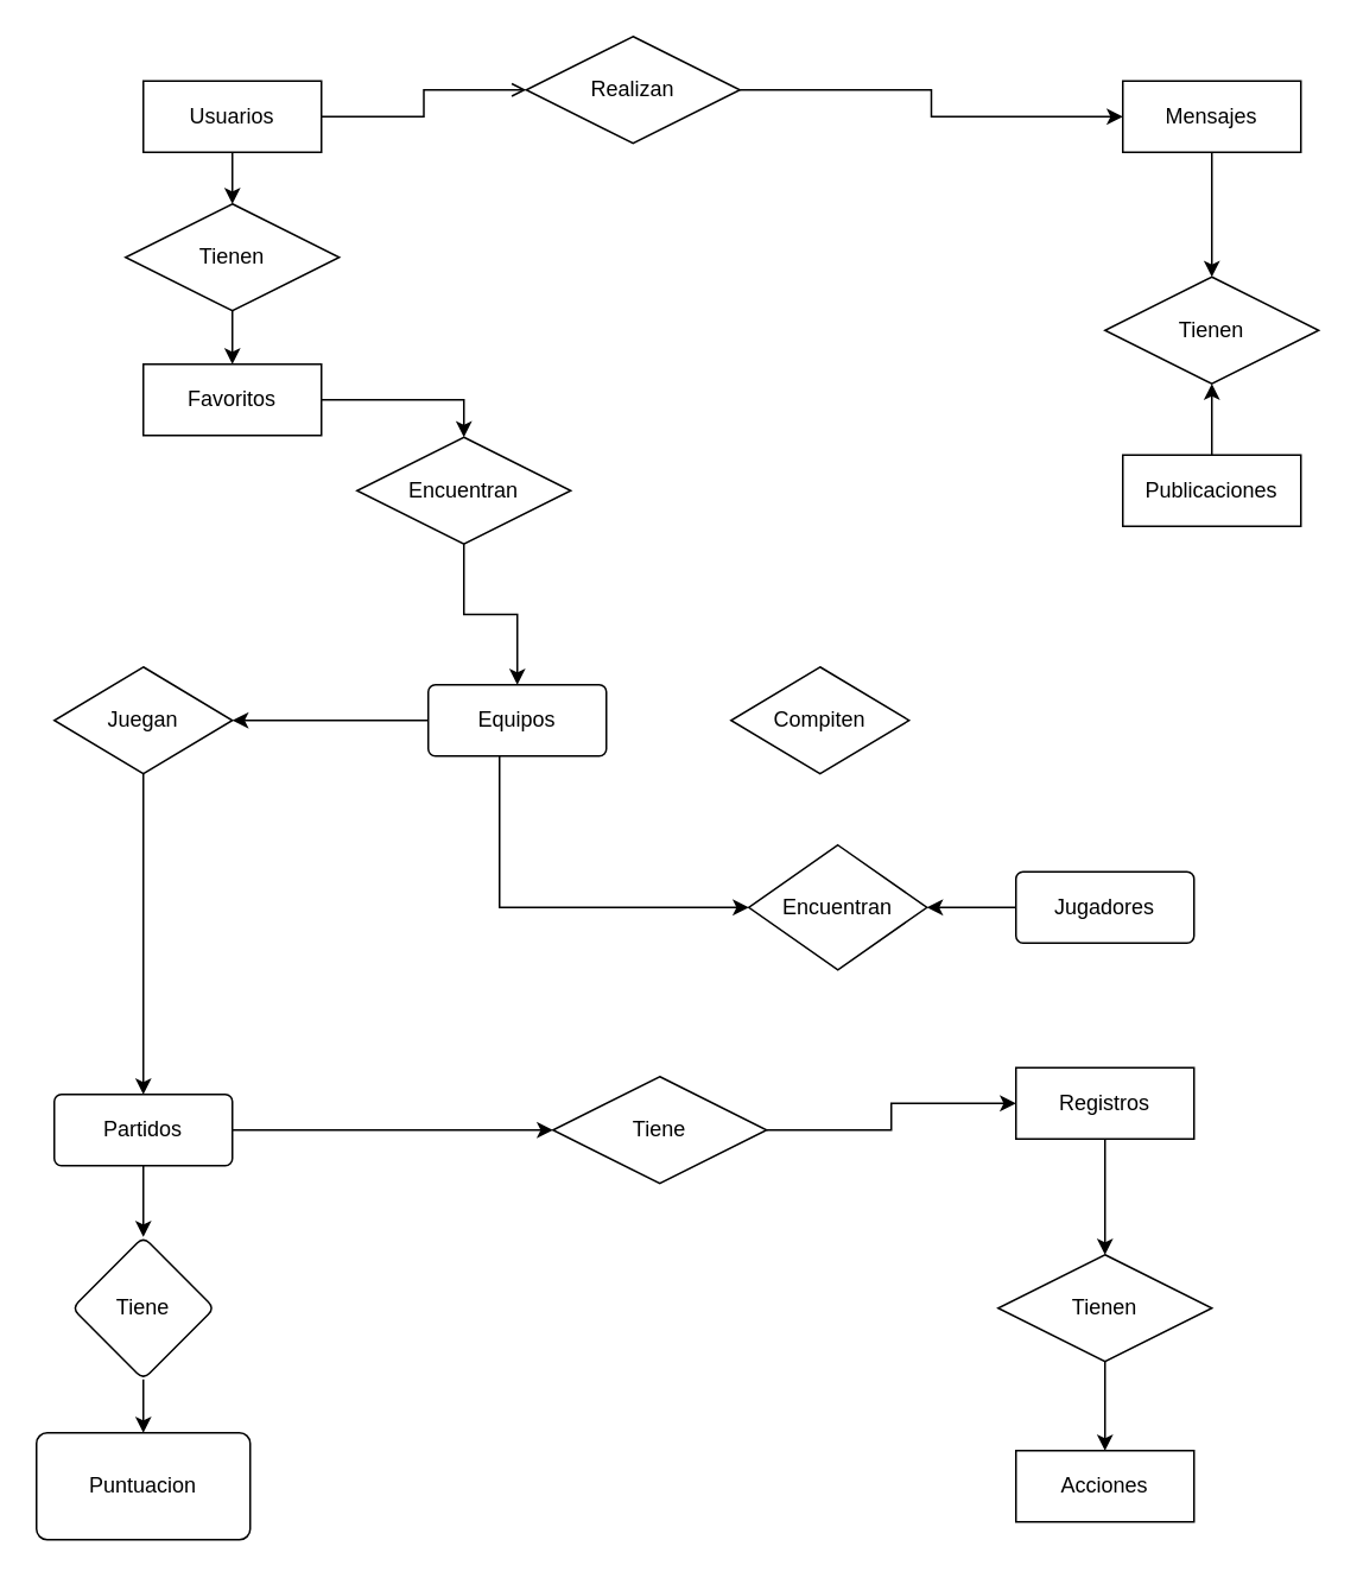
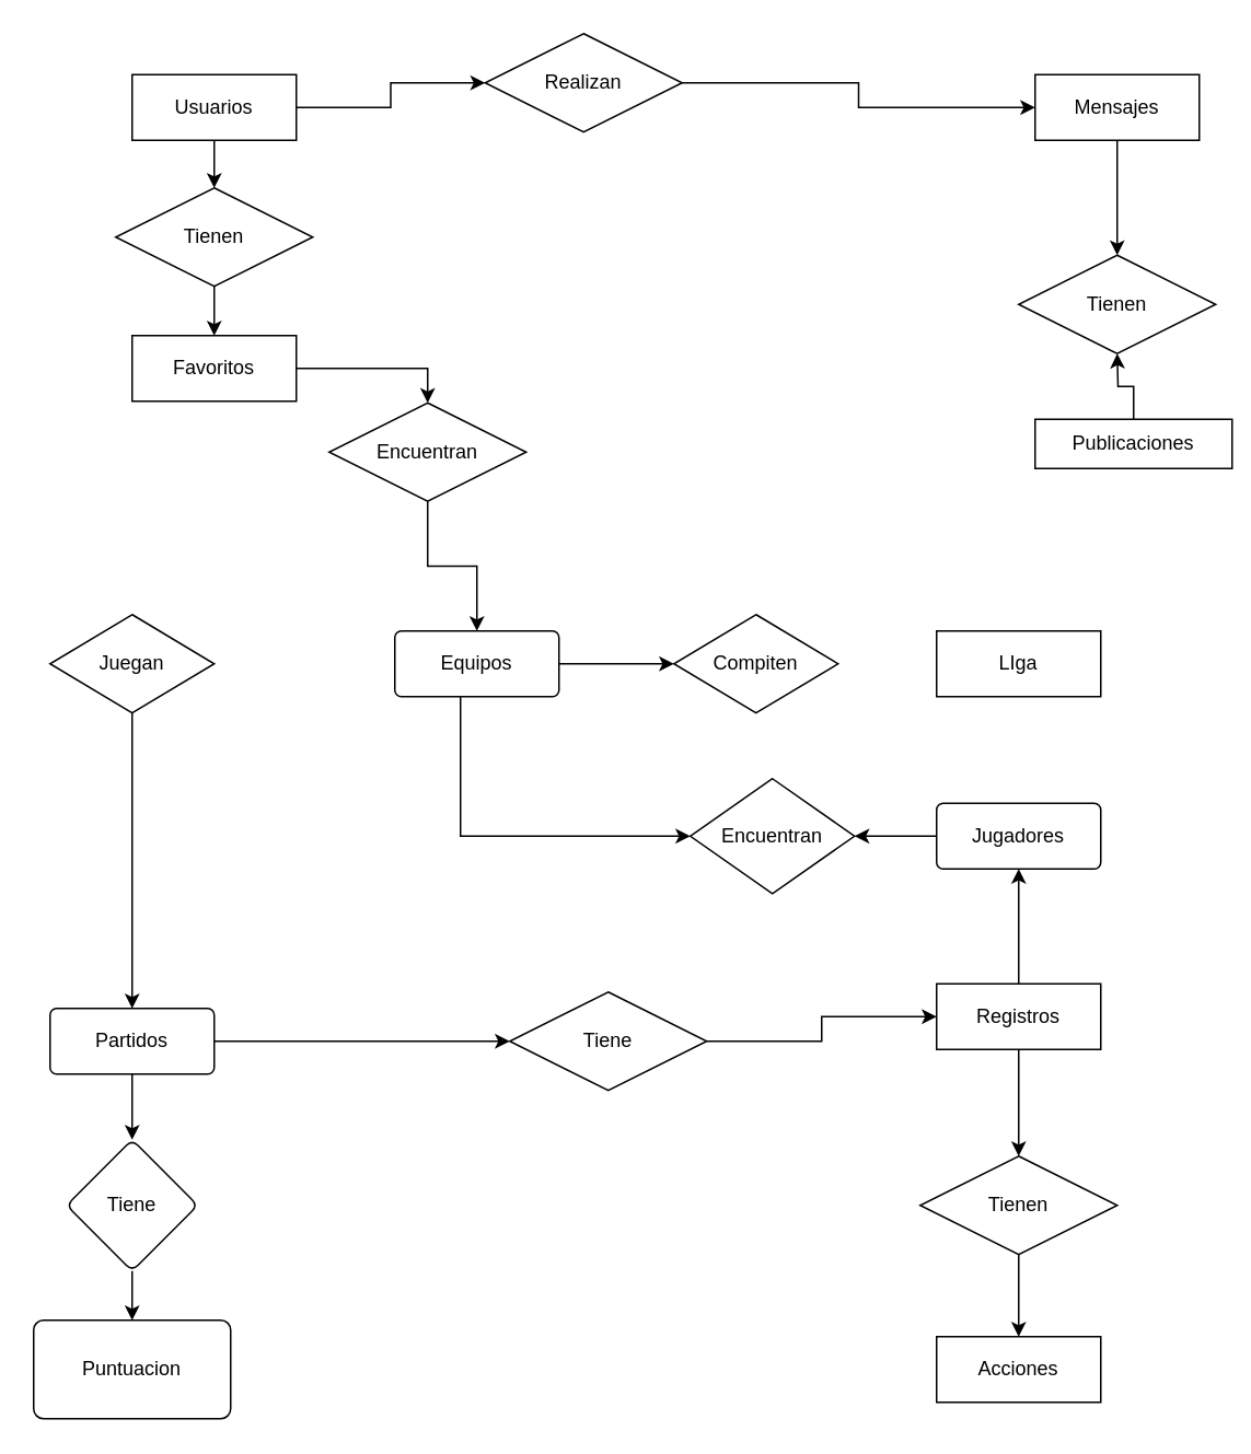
  <mxCell id="0" />
  <mxCell id="1" parent="0" />
  <mxCell id="2" style="edgeStyle=orthogonalEdgeStyle;rounded=0;orthogonalLoop=1;jettySize=auto;html=1;" edge="1" parent="1" source="3" target="9"><mxGeometry relative="1" as="geometry" /></mxCell>
  <mxCell id="3" value="Juegan" style="shape=rhombus;perimeter=rhombusPerimeter;whiteSpace=wrap;html=1;align=center;" vertex="1" parent="1"><mxGeometry x="30" y="374" width="100" height="60" as="geometry" /></mxCell>
  <mxCell id="4" style="edgeStyle=orthogonalEdgeStyle;rounded=0;orthogonalLoop=1;jettySize=auto;html=1;entryX=0;entryY=0.5;entryDx=0;entryDy=0;" edge="1" parent="1" source="6" target="16"><mxGeometry relative="1" as="geometry"><Array as="points"><mxPoint x="280" y="509" /></Array></mxGeometry></mxCell>
- <mxCell id="5" style="edgeStyle=orthogonalEdgeStyle;rounded=0;orthogonalLoop=1;jettySize=auto;html=1;" edge="1" parent="1" source="6" target="3"><mxGeometry relative="1" as="geometry" /></mxCell>
+ <mxCell id="5" style="edgeStyle=orthogonalEdgeStyle;rounded=0;orthogonalLoop=1;jettySize=auto;html=1;" edge="1" parent="1" source="6" target="17"><mxGeometry relative="1" as="geometry" /></mxCell>
  <mxCell id="6" value="Equipos" style="rounded=1;arcSize=10;whiteSpace=wrap;html=1;align=center;" vertex="1" parent="1"><mxGeometry x="240" y="384" width="100" height="40" as="geometry" /></mxCell>
  <mxCell id="7" value="" style="edgeStyle=orthogonalEdgeStyle;rounded=0;orthogonalLoop=1;jettySize=auto;html=1;" edge="1" parent="1" source="9" target="19"><mxGeometry relative="1" as="geometry" /></mxCell>
  <mxCell id="8" value="" style="edgeStyle=orthogonalEdgeStyle;rounded=0;orthogonalLoop=1;jettySize=auto;html=1;" edge="1" parent="1" source="9" target="27"><mxGeometry relative="1" as="geometry" /></mxCell>
  <mxCell id="9" value="Partidos" style="rounded=1;arcSize=10;whiteSpace=wrap;html=1;align=center;" vertex="1" parent="1"><mxGeometry x="30" y="614" width="100" height="40" as="geometry" /></mxCell>
+ <mxCell id="10" value="LIga" style="whiteSpace=wrap;html=1;align=center;" vertex="1" parent="1"><mxGeometry x="570" y="384" width="100" height="40" as="geometry" /></mxCell>
  <mxCell id="11" style="edgeStyle=orthogonalEdgeStyle;rounded=0;orthogonalLoop=1;jettySize=auto;html=1;" edge="1" parent="1" source="12" target="16"><mxGeometry relative="1" as="geometry" /></mxCell>
  <mxCell id="12" value="Jugadores" style="rounded=1;arcSize=10;whiteSpace=wrap;html=1;align=center;" vertex="1" parent="1"><mxGeometry x="570" y="489" width="100" height="40" as="geometry" /></mxCell>
  <mxCell id="13" value="" style="edgeStyle=orthogonalEdgeStyle;rounded=0;orthogonalLoop=1;jettySize=auto;html=1;" edge="1" parent="1" source="15" target="34"><mxGeometry relative="1" as="geometry" /></mxCell>
- <mxCell id="14" value="" style="edgeStyle=orthogonalEdgeStyle;rounded=0;orthogonalLoop=1;jettySize=auto;html=1;endArrow=open;" edge="1" parent="1" source="15" target="30"><mxGeometry relative="1" as="geometry" /></mxCell>
+ <mxCell id="14" value="" style="edgeStyle=orthogonalEdgeStyle;rounded=0;orthogonalLoop=1;jettySize=auto;html=1;" edge="1" parent="1" source="15" target="30"><mxGeometry relative="1" as="geometry" /></mxCell>
  <mxCell id="15" value="Usuarios" style="whiteSpace=wrap;html=1;align=center;" vertex="1" parent="1"><mxGeometry x="80" y="45" width="100" height="40" as="geometry" /></mxCell>
  <mxCell id="16" value="Encuentran" style="shape=rhombus;perimeter=rhombusPerimeter;whiteSpace=wrap;html=1;align=center;" vertex="1" parent="1"><mxGeometry x="420" y="474" width="100" height="70" as="geometry" /></mxCell>
  <mxCell id="17" value="Compiten" style="shape=rhombus;perimeter=rhombusPerimeter;whiteSpace=wrap;html=1;align=center;" vertex="1" parent="1"><mxGeometry x="410" y="374" width="100" height="60" as="geometry" /></mxCell>
  <mxCell id="18" value="" style="edgeStyle=orthogonalEdgeStyle;rounded=0;orthogonalLoop=1;jettySize=auto;html=1;" edge="1" parent="1" source="19" target="22"><mxGeometry relative="1" as="geometry" /></mxCell>
  <mxCell id="19" value="Tiene&lt;br&gt;" style="shape=rhombus;perimeter=rhombusPerimeter;whiteSpace=wrap;html=1;align=center;" vertex="1" parent="1"><mxGeometry x="310" y="604" width="120" height="60" as="geometry" /></mxCell>
+ <mxCell id="20" value="" style="edgeStyle=orthogonalEdgeStyle;rounded=0;orthogonalLoop=1;jettySize=auto;html=1;" edge="1" parent="1" source="22" target="12"><mxGeometry relative="1" as="geometry" /></mxCell>
  <mxCell id="21" value="" style="edgeStyle=orthogonalEdgeStyle;rounded=0;orthogonalLoop=1;jettySize=auto;html=1;" edge="1" parent="1" source="22" target="24"><mxGeometry relative="1" as="geometry" /></mxCell>
  <mxCell id="22" value="Registros" style="whiteSpace=wrap;html=1;align=center;" vertex="1" parent="1"><mxGeometry x="570" y="599" width="100" height="40" as="geometry" /></mxCell>
  <mxCell id="23" value="" style="edgeStyle=orthogonalEdgeStyle;rounded=0;orthogonalLoop=1;jettySize=auto;html=1;" edge="1" parent="1" source="24" target="25"><mxGeometry relative="1" as="geometry" /></mxCell>
  <mxCell id="24" value="Tienen" style="shape=rhombus;perimeter=rhombusPerimeter;whiteSpace=wrap;html=1;align=center;" vertex="1" parent="1"><mxGeometry x="560" y="704" width="120" height="60" as="geometry" /></mxCell>
  <mxCell id="25" value="Acciones" style="whiteSpace=wrap;html=1;align=center;" vertex="1" parent="1"><mxGeometry x="570" y="814" width="100" height="40" as="geometry" /></mxCell>
  <mxCell id="26" value="" style="edgeStyle=orthogonalEdgeStyle;rounded=0;orthogonalLoop=1;jettySize=auto;html=1;" edge="1" parent="1" source="27" target="28"><mxGeometry relative="1" as="geometry" /></mxCell>
  <mxCell id="27" value="Tiene" style="rhombus;whiteSpace=wrap;html=1;rounded=1;arcSize=10;" vertex="1" parent="1"><mxGeometry x="40" y="694" width="80" height="80" as="geometry" /></mxCell>
  <mxCell id="28" value="Puntuacion" style="whiteSpace=wrap;html=1;rounded=1;arcSize=10;" vertex="1" parent="1"><mxGeometry x="20" y="804" width="120" height="60" as="geometry" /></mxCell>
  <mxCell id="29" value="" style="edgeStyle=orthogonalEdgeStyle;rounded=0;orthogonalLoop=1;jettySize=auto;html=1;" edge="1" parent="1" source="30" target="32"><mxGeometry relative="1" as="geometry" /></mxCell>
  <mxCell id="30" value="Realizan" style="shape=rhombus;perimeter=rhombusPerimeter;whiteSpace=wrap;html=1;align=center;" vertex="1" parent="1"><mxGeometry x="295" y="20" width="120" height="60" as="geometry" /></mxCell>
  <mxCell id="31" value="" style="edgeStyle=orthogonalEdgeStyle;rounded=0;orthogonalLoop=1;jettySize=auto;html=1;" edge="1" parent="1" source="32"><mxGeometry relative="1" as="geometry"><mxPoint x="680" y="155" as="targetPoint" /></mxGeometry></mxCell>
  <mxCell id="32" value="Mensajes" style="whiteSpace=wrap;html=1;align=center;" vertex="1" parent="1"><mxGeometry x="630" y="45" width="100" height="40" as="geometry" /></mxCell>
  <mxCell id="33" value="" style="edgeStyle=orthogonalEdgeStyle;rounded=0;orthogonalLoop=1;jettySize=auto;html=1;" edge="1" parent="1" source="34" target="36"><mxGeometry relative="1" as="geometry" /></mxCell>
  <mxCell id="34" value="Tienen" style="shape=rhombus;perimeter=rhombusPerimeter;whiteSpace=wrap;html=1;align=center;" vertex="1" parent="1"><mxGeometry x="70" y="114" width="120" height="60" as="geometry" /></mxCell>
  <mxCell id="35" value="" style="edgeStyle=orthogonalEdgeStyle;rounded=0;orthogonalLoop=1;jettySize=auto;html=1;" edge="1" parent="1" source="36" target="41"><mxGeometry relative="1" as="geometry" /></mxCell>
  <mxCell id="36" value="Favoritos&lt;br&gt;" style="whiteSpace=wrap;html=1;align=center;" vertex="1" parent="1"><mxGeometry x="80" y="204" width="100" height="40" as="geometry" /></mxCell>
  <mxCell id="37" value="" style="edgeStyle=orthogonalEdgeStyle;rounded=0;orthogonalLoop=1;jettySize=auto;html=1;" edge="1" parent="1" source="38"><mxGeometry relative="1" as="geometry"><mxPoint x="680" y="215" as="targetPoint" /></mxGeometry></mxCell>
- <mxCell id="38" value="Publicaciones&lt;br&gt;" style="whiteSpace=wrap;html=1;align=center;" vertex="1" parent="1"><mxGeometry x="630" y="255" width="100" height="40" as="geometry" /></mxCell>
+ <mxCell id="38" value="Publicaciones&lt;br&gt;" style="whiteSpace=wrap;html=1;align=center;" vertex="1" parent="1"><mxGeometry x="630" y="255" width="120" height="30" as="geometry" /></mxCell>
  <mxCell id="39" value="Tienen" style="shape=rhombus;perimeter=rhombusPerimeter;whiteSpace=wrap;html=1;align=center;" vertex="1" parent="1"><mxGeometry x="620" y="155" width="120" height="60" as="geometry" /></mxCell>
  <mxCell id="40" value="" style="edgeStyle=orthogonalEdgeStyle;rounded=0;orthogonalLoop=1;jettySize=auto;html=1;" edge="1" parent="1" source="41" target="6"><mxGeometry relative="1" as="geometry" /></mxCell>
  <mxCell id="41" value="Encuentran" style="shape=rhombus;perimeter=rhombusPerimeter;whiteSpace=wrap;html=1;align=center;" vertex="1" parent="1"><mxGeometry x="200" y="245" width="120" height="60" as="geometry" /></mxCell>
